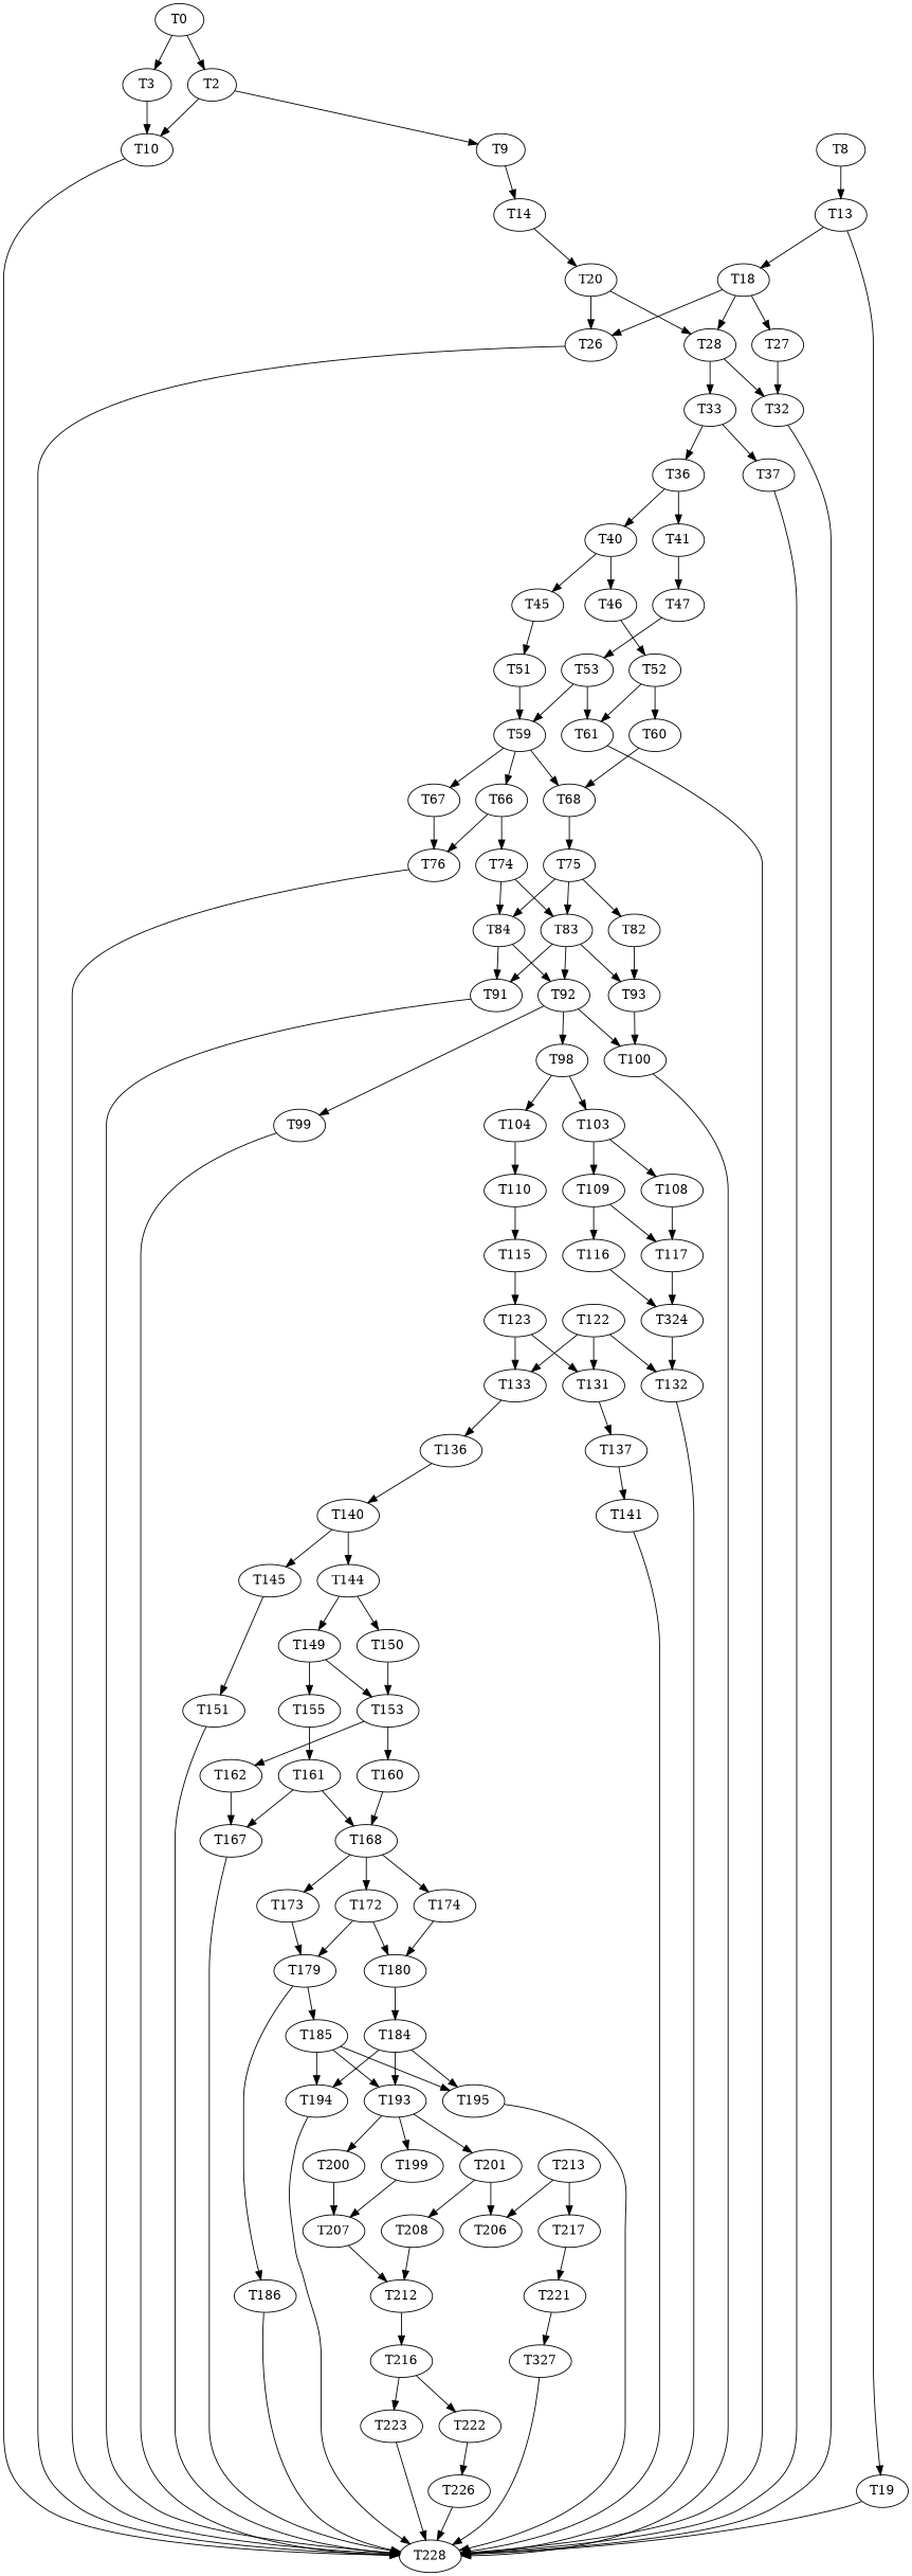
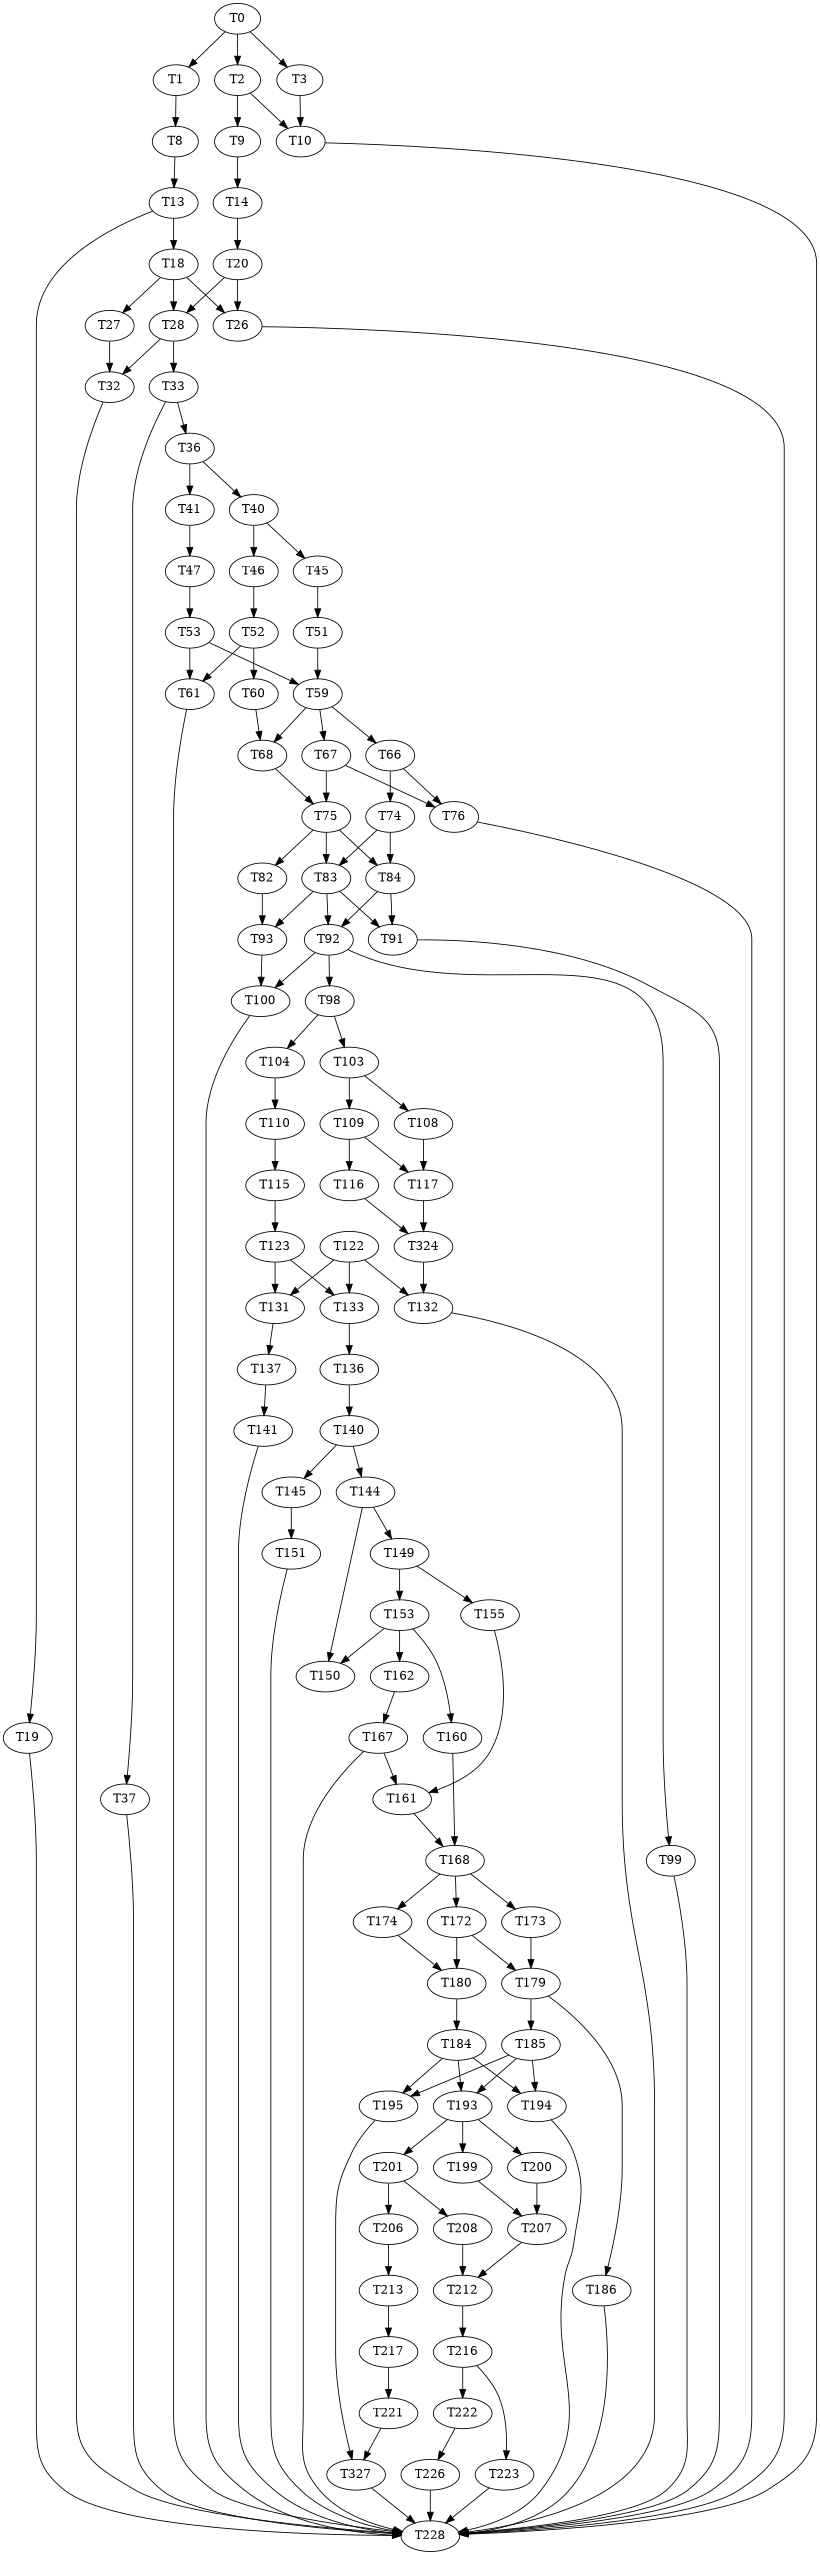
  digraph {
    node [color=black overhead=0.13]
    edge [color=black]
    T0 [overhead=0.0]
+   T1 [overhead=0.11]
    T2 [overhead=0.15]
    T3 [overhead=0.1]
    T8 [overhead=0.12]
    T9 [overhead=0.08]
    T10 [overhead=0.06]
    T13 [overhead=0.05]
    T14 [overhead=0.03]
    T228 [overhead=0.0]
    T19 [overhead=0.06]
    T18 [overhead=0.11]
    T20
    T28 [overhead=0.14]
    T27 [overhead=0.08]
    T26 [overhead=0.15]
    T32
    T33 [overhead=0.15]
    T37 [overhead=0.17]
    T36 [overhead=0.15]
    T41 [overhead=0.12]
    T40 [overhead=0.16]
    T47 [overhead=0.16]
    T46 [overhead=0.16]
    T45 [overhead=0.16]
    T53 [overhead=0.18]
    T52 [overhead=0.16]
    T51 [overhead=0.19]
    T61 [overhead=0.05]
    T60 [overhead=0.1]
    T59 [overhead=0.14]
    T68 [overhead=0.01]
    T67 [overhead=0.01]
    T66 [overhead=0.16]
    T75 [overhead=0.2]
    T76 [overhead=0.05]
    T74 [overhead=0.04]
    T83 [overhead=0.0]
    T84 [overhead=0.01]
    T82 [overhead=0.05]
    T93 [overhead=0.06]
    T91 [overhead=0.03]
    T92 [overhead=0.16]
    T100 [overhead=0.02]
    T99 [overhead=0.1]
    T98 [overhead=0.0]
    T103 [overhead=0.16]
    T104 [overhead=0.04]
    T108 [overhead=0.19]
    T109 [overhead=0.01]
    T110 [overhead=0.01]
    T117 [overhead=0.03]
    T116 [overhead=0.2]
    T115 [overhead=0.06]
    n55 [label=T324 overhead=0.19]
    T123 [overhead=0.19]
    T132 [overhead=0.11]
    T122 [overhead=0.14]
    T131 [overhead=0.11]
    T133 [overhead=0.1]
    T137 [overhead=0.07]
    T136 [overhead=0.02]
    T141
    T140 [overhead=0.11]
    T144 [overhead=0.04]
    T145 [overhead=0.04]
    T150 [overhead=0.19]
    T149
    T151 [overhead=0.18]
    n70 [label=T153 overhead=0.02]
    T155 [overhead=0.15]
    T160 [overhead=0.04]
    T162 [overhead=0.03]
    T161 [overhead=0.19]
    T168 [overhead=0.12]
    T167 [overhead=0.1]
    T173 [overhead=0.06]
    T174 [overhead=0.19]
    T172 [overhead=0.02]
    T179 [overhead=0.0]
    T180 [overhead=0.14]
    T186 [overhead=0.1]
    T185 [overhead=0.14]
    T184 [overhead=0.1]
    T193 [overhead=0.12]
    T195
    T194 [overhead=0.08]
    T201 [overhead=0.17]
    T200
    T199 [overhead=0.08]
    T208
    T206 [overhead=0.04]
    T207
    T212
    T213 [overhead=0.03]
    T216 [overhead=0.08]
    T217 [overhead=0.12]
    T221 [overhead=0.02]
    T222 [overhead=0.05]
    T223 [overhead=0.1]
    T226 [overhead=0.16]
    n102 [label=T327 overhead=0.01]
+   T0 -> T1
    T0 -> T2
    T0 -> T3
+   T1 -> T8
    T2 -> T9
    T2 -> T10
    T3 -> T10
    T8 -> T13
    T9 -> T14
    T10 -> T228
    T13 -> T19
    T13 -> T18
    T14 -> T20
    T19 -> T228
    T18 -> T28
    T18 -> T27
    T18 -> T26
    T20 -> T28
    T20 -> T26
    T28 -> T32
    T28 -> T33
    T27 -> T32
    T26 -> T228
    T32 -> T228
    T33 -> T37
    T33 -> T36
    T37 -> T228
    T36 -> T41
    T36 -> T40
    T41 -> T47
    T40 -> T46
    T40 -> T45
    T47 -> T53
    T46 -> T52
    T45 -> T51
    T53 -> T61
    T53 -> T59
    T52 -> T61
    T52 -> T60
    T51 -> T59
    T61 -> T228
    T60 -> T68
    T59 -> T68
    T59 -> T67
    T59 -> T66
    T68 -> T75
+   T67 -> T75
    T67 -> T76
    T66 -> T76
    T66 -> T74
    T75 -> T83
    T75 -> T84
    T75 -> T82
    T76 -> T228
    T74 -> T83
    T74 -> T84
    T83 -> T93
    T83 -> T91
    T83 -> T92
    T84 -> T91
    T84 -> T92
    T82 -> T93
    T93 -> T100
    T91 -> T228
    T92 -> T100
    T92 -> T99
    T92 -> T98
    T100 -> T228
    T99 -> T228
    T98 -> T103
    T98 -> T104
    T103 -> T108
    T103 -> T109
    T104 -> T110
    T108 -> T117
    T109 -> T117
    T109 -> T116
    T110 -> T115
    T117 -> n55
    T116 -> n55
    T115 -> T123
    n55 -> T132
    T123 -> T131
    T123 -> T133
    T132 -> T228
    T122 -> T132
    T122 -> T131
    T122 -> T133
    T131 -> T137
    T133 -> T136
    T137 -> T141
    T136 -> T140
    T141 -> T228
    T140 -> T144
    T140 -> T145
    T144 -> T150
    T144 -> T149
    T145 -> T151
-   T150 -> n70
+   n70 -> T150
    T149 -> n70
    T149 -> T155
    T151 -> T228
    n70 -> T160
    n70 -> T162
    T155 -> T161
    T160 -> T168
    T162 -> T167
    T161 -> T168
-   T161 -> T167
+   T167 -> T161
    T168 -> T173
    T168 -> T174
    T168 -> T172
    T167 -> T228
    T173 -> T179
    T174 -> T180
    T172 -> T179
    T172 -> T180
    T179 -> T186
    T179 -> T185
    T180 -> T184
    T186 -> T228
    T185 -> T193
    T185 -> T195
    T185 -> T194
    T184 -> T193
    T184 -> T195
    T184 -> T194
    T193 -> T201
    T193 -> T200
    T193 -> T199
-   T195 -> T228
+   T195 -> n102
    T194 -> T228
    T201 -> T208
    T201 -> T206
    T200 -> T207
    T199 -> T207
    T208 -> T212
-   T213 -> T206
+   T206 -> T213
    T207 -> T212
    T212 -> T216
    T213 -> T217
    T216 -> T222
    T216 -> T223
    T217 -> T221
    T221 -> n102
    T222 -> T226
    T223 -> T228
    T226 -> T228
    n102 -> T228
  }
